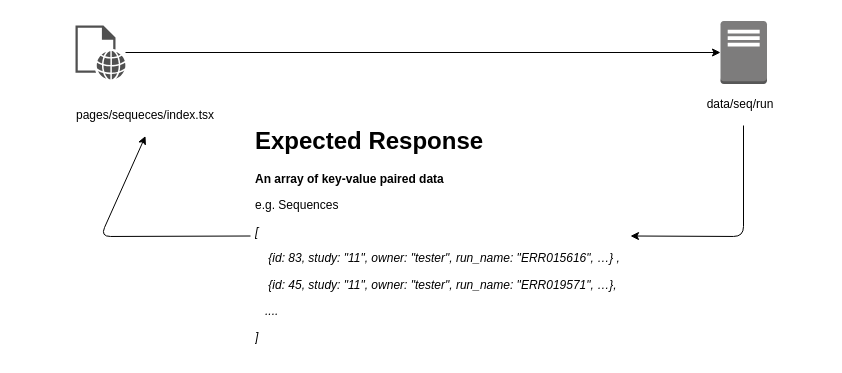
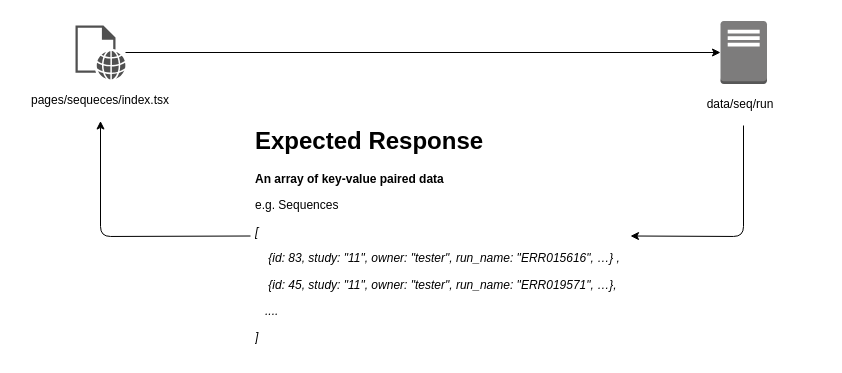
  <mxCell id="0" />
  <mxCell id="1" parent="0" />
  <mxCell id="2" value="" style="outlineConnect=0;dashed=0;verticalLabelPosition=bottom;verticalAlign=top;align=center;html=1;shape=mxgraph.aws3.traditional_server;fillColor=#7D7C7C;gradientColor=none;" vertex="1" parent="1"><mxGeometry x="720" y="20.5" width="46.5" height="63" as="geometry" /></mxCell>
  <mxCell id="3" value="&lt;h1&gt;Expected Response&lt;/h1&gt;&lt;p&gt;&lt;b&gt;An array of key-value paired data&lt;/b&gt;&lt;/p&gt;&lt;p&gt;e.g. Sequences&lt;/p&gt;&lt;p&gt;&lt;i&gt;[&lt;/i&gt;&lt;/p&gt;&lt;p&gt;&lt;span&gt;&lt;i&gt;&amp;nbsp; &amp;nbsp; {id: 83, study: &quot;11&quot;, owner: &quot;tester&quot;, run_name: &quot;ERR015616&quot;, …} ,&lt;/i&gt;&lt;/span&gt;&lt;/p&gt;&lt;p&gt;&lt;span&gt;&lt;i&gt;&amp;nbsp; &amp;nbsp; {id: 45, study: &quot;11&quot;, owner: &quot;tester&quot;, run_name: &quot;ERR019571&quot;, …},&lt;/i&gt;&lt;/span&gt;&lt;/p&gt;&lt;p&gt;&lt;span&gt;&lt;i&gt;&amp;nbsp; &amp;nbsp;....&lt;/i&gt;&lt;/span&gt;&lt;/p&gt;&lt;p&gt;&lt;span&gt;&lt;i&gt;]&lt;/i&gt;&lt;/span&gt;&lt;/p&gt;" style="text;html=1;strokeColor=none;fillColor=none;spacing=5;spacingTop=-20;whiteSpace=wrap;overflow=hidden;rounded=0;" vertex="1" parent="1"><mxGeometry x="250" y="120.5" width="380" height="230" as="geometry" /></mxCell>
  <mxCell id="4" value="" style="pointerEvents=1;shadow=0;dashed=0;html=1;strokeColor=none;fillColor=#505050;labelPosition=center;verticalLabelPosition=bottom;verticalAlign=top;outlineConnect=0;align=center;shape=mxgraph.office.concepts.web_page;" vertex="1" parent="1"><mxGeometry x="75" y="25" width="50" height="54" as="geometry" /></mxCell>
- <mxCell id="5" value="pages/sequeces/index.tsx" style="text;html=1;strokeColor=none;fillColor=none;align=center;verticalAlign=middle;whiteSpace=wrap;rounded=0;" vertex="1" parent="1"><mxGeometry x="65" y="94" width="160" height="41.5" as="geometry" /></mxCell>
+ <mxCell id="5" value="pages/sequeces/index.tsx" style="text;html=1;strokeColor=none;fillColor=none;align=center;verticalAlign=middle;whiteSpace=wrap;rounded=0;" vertex="1" parent="1"><mxGeometry x="20" y="79" width="160" height="41.5" as="geometry" /></mxCell>
  <mxCell id="6" value="" style="endArrow=classic;html=1;entryX=0;entryY=0.5;entryDx=0;entryDy=0;entryPerimeter=0;" edge="1" parent="1" source="4" target="2"><mxGeometry width="50" height="50" relative="1" as="geometry"><mxPoint x="250" y="95" as="sourcePoint" /><mxPoint x="300" y="45" as="targetPoint" /></mxGeometry></mxCell>
  <mxCell id="7" value="" style="endArrow=classic;html=1;entryX=1;entryY=0.5;entryDx=0;entryDy=0;" edge="1" parent="1" target="3"><mxGeometry width="50" height="50" relative="1" as="geometry"><mxPoint x="743" y="125" as="sourcePoint" /><mxPoint x="810" y="175" as="targetPoint" /><Array as="points"><mxPoint x="743" y="236" /></Array></mxGeometry></mxCell>
  <mxCell id="8" value="" style="endArrow=classic;html=1;exitX=0;exitY=0.5;exitDx=0;exitDy=0;entryX=0.5;entryY=1;entryDx=0;entryDy=0;" edge="1" parent="1" source="3" target="5"><mxGeometry width="50" height="50" relative="1" as="geometry"><mxPoint x="80" y="295" as="sourcePoint" /><mxPoint x="130" y="245" as="targetPoint" /><Array as="points"><mxPoint x="100" y="236" /></Array></mxGeometry></mxCell>
  <mxCell id="9" value="data/seq/run" style="text;html=1;strokeColor=none;fillColor=none;align=center;verticalAlign=middle;whiteSpace=wrap;rounded=0;" vertex="1" parent="1"><mxGeometry x="660" y="83.5" width="160" height="41.5" as="geometry" /></mxCell>
